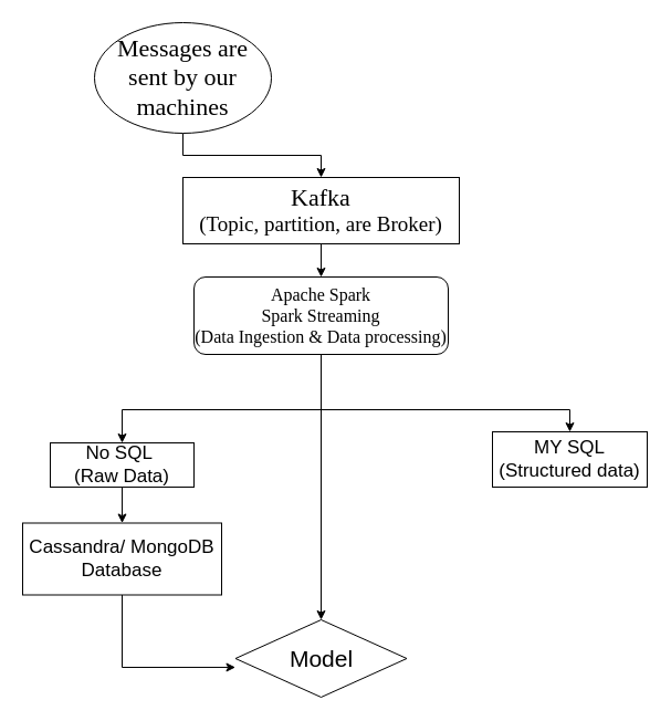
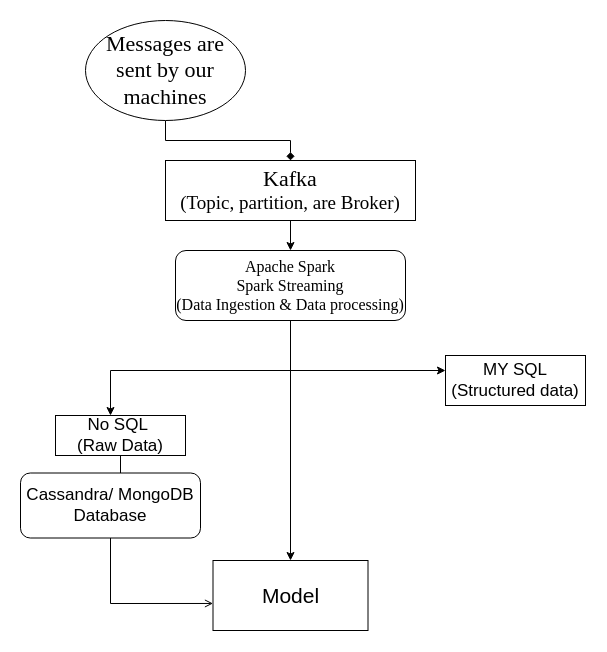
  <mxCell id="0" />
  <mxCell id="1" parent="0" />
  <mxCell id="2" style="edgeStyle=orthogonalEdgeStyle;rounded=0;orthogonalLoop=1;jettySize=auto;html=1;" edge="1" parent="1" source="5" target="11"><mxGeometry relative="1" as="geometry"><Array as="points"><mxPoint x="290" y="370" /><mxPoint x="110" y="370" /></Array></mxGeometry></mxCell>
  <mxCell id="3" style="edgeStyle=orthogonalEdgeStyle;rounded=0;orthogonalLoop=1;jettySize=auto;html=1;" edge="1" parent="1" source="5" target="12"><mxGeometry relative="1" as="geometry"><mxPoint x="615" y="370" as="targetPoint" /><Array as="points"><mxPoint x="290" y="370" /><mxPoint x="515" y="370" /></Array></mxGeometry></mxCell>
  <mxCell id="4" style="edgeStyle=orthogonalEdgeStyle;rounded=0;orthogonalLoop=1;jettySize=auto;html=1;exitX=0.5;exitY=1;exitDx=0;exitDy=0;" edge="1" parent="1" source="5" target="15"><mxGeometry relative="1" as="geometry" /></mxCell>
  <mxCell id="5" value="&lt;font face=&quot;Times New Roman&quot;&gt;&lt;span style=&quot;font-size: 16px&quot;&gt;Apache Spark&lt;br&gt;Spark Streaming&lt;br&gt;(Data Ingestion &amp;amp; Data processing)&lt;br&gt;&lt;/span&gt;&lt;/font&gt;" style="rounded=1;whiteSpace=wrap;html=1;fontSize=12;glass=0;strokeWidth=1;shadow=0;" parent="1" vertex="1"><mxGeometry x="175" y="250" width="230" height="70" as="geometry" /></mxCell>
- <mxCell id="6" style="edgeStyle=orthogonalEdgeStyle;rounded=0;orthogonalLoop=1;jettySize=auto;html=1;entryX=0.5;entryY=0;entryDx=0;entryDy=0;" edge="1" parent="1" source="7" target="9"><mxGeometry relative="1" as="geometry" /></mxCell>
+ <mxCell id="6" style="edgeStyle=orthogonalEdgeStyle;rounded=0;orthogonalLoop=1;jettySize=auto;html=1;entryX=0.5;entryY=0;entryDx=0;entryDy=0;endArrow=diamond;" edge="1" parent="1" source="7" target="9"><mxGeometry relative="1" as="geometry" /></mxCell>
  <mxCell id="7" value="&lt;font face=&quot;Times New Roman&quot; style=&quot;font-size: 22px&quot;&gt;Messages are sent by our machines&lt;/font&gt;" style="ellipse;whiteSpace=wrap;html=1;" vertex="1" parent="1"><mxGeometry x="85" y="20" width="160" height="100" as="geometry" /></mxCell>
  <mxCell id="8" style="edgeStyle=orthogonalEdgeStyle;rounded=0;orthogonalLoop=1;jettySize=auto;html=1;" edge="1" parent="1" source="9" target="5"><mxGeometry relative="1" as="geometry" /></mxCell>
  <mxCell id="9" value="&lt;font face=&quot;Times New Roman&quot;&gt;&lt;font style=&quot;font-size: 22px&quot;&gt;Kafka&lt;/font&gt;&lt;br&gt;&lt;span style=&quot;font-size: 19px&quot;&gt;(Topic, partition, are Broker)&lt;/span&gt;&lt;br&gt;&lt;/font&gt;" style="rounded=0;whiteSpace=wrap;html=1;" vertex="1" parent="1"><mxGeometry x="165" y="160" width="250" height="60" as="geometry" /></mxCell>
  <mxCell id="10" style="edgeStyle=orthogonalEdgeStyle;rounded=0;orthogonalLoop=1;jettySize=auto;html=1;entryX=0.5;entryY=0;entryDx=0;entryDy=0;" edge="1" parent="1" source="11" target="14"><mxGeometry relative="1" as="geometry" /></mxCell>
- <mxCell id="11" value="&lt;font style=&quot;font-size: 17px&quot;&gt;No SQL&amp;nbsp;&lt;br&gt;(Raw Data)&lt;br&gt;&lt;/font&gt;" style="rounded=0;whiteSpace=wrap;html=1;" vertex="1" parent="1"><mxGeometry x="45" y="400" width="130" height="40" as="geometry" /></mxCell>
- <mxCell id="12" value="&lt;font style=&quot;font-size: 17px&quot;&gt;MY SQL&lt;br&gt;(Structured data)&lt;br&gt;&lt;/font&gt;" style="rounded=0;whiteSpace=wrap;html=1;" vertex="1" parent="1"><mxGeometry x="445" y="390" width="140" height="50" as="geometry" /></mxCell>
- <mxCell id="13" style="edgeStyle=orthogonalEdgeStyle;rounded=0;orthogonalLoop=1;jettySize=auto;html=1;entryX=0;entryY=0.614;entryDx=0;entryDy=0;entryPerimeter=0;exitX=0.5;exitY=1;exitDx=0;exitDy=0;" edge="1" parent="1" source="14" target="15"><mxGeometry relative="1" as="geometry" /></mxCell>
- <mxCell id="14" value="&lt;font style=&quot;font-size: 17px&quot;&gt;Cassandra/ MongoDB&lt;br&gt;Database&lt;br&gt;&lt;/font&gt;" style="rounded=0;whiteSpace=wrap;html=1;" vertex="1" parent="1"><mxGeometry x="20" y="472.5" width="180" height="65" as="geometry" /></mxCell>
- <mxCell id="15" value="&lt;font style=&quot;font-size: 21px&quot;&gt;Model&lt;/font&gt;" style="rhombus;whiteSpace=wrap;html=1;" vertex="1" parent="1"><mxGeometry x="212.5" y="560" width="155" height="70" as="geometry" /></mxCell>
+ <mxCell id="11" value="&lt;font style=&quot;font-size: 17px&quot;&gt;No SQL&amp;nbsp;&lt;br&gt;(Raw Data)&lt;br&gt;&lt;/font&gt;" style="rounded=0;whiteSpace=wrap;html=1;" vertex="1" parent="1"><mxGeometry x="55" y="415" width="130" height="40" as="geometry" /></mxCell>
+ <mxCell id="12" value="&lt;font style=&quot;font-size: 17px&quot;&gt;MY SQL&lt;br&gt;(Structured data)&lt;br&gt;&lt;/font&gt;" style="rounded=0;whiteSpace=wrap;html=1;" vertex="1" parent="1"><mxGeometry x="445" y="355" width="140" height="50" as="geometry" /></mxCell>
+ <mxCell id="13" style="edgeStyle=orthogonalEdgeStyle;rounded=0;orthogonalLoop=1;jettySize=auto;html=1;entryX=0;entryY=0.614;entryDx=0;entryDy=0;entryPerimeter=0;exitX=0.5;exitY=1;exitDx=0;exitDy=0;endArrow=open;" edge="1" parent="1" source="14" target="15"><mxGeometry relative="1" as="geometry" /></mxCell>
+ <mxCell id="14" value="&lt;font style=&quot;font-size: 17px&quot;&gt;Cassandra/ MongoDB&lt;br&gt;Database&lt;br&gt;&lt;/font&gt;" style="whiteSpace=wrap;html=1;rounded=1;" vertex="1" parent="1"><mxGeometry x="20" y="472.5" width="180" height="65" as="geometry" /></mxCell>
+ <mxCell id="15" value="&lt;font style=&quot;font-size: 21px&quot;&gt;Model&lt;/font&gt;" style="rounded=0;whiteSpace=wrap;html=1;" vertex="1" parent="1"><mxGeometry x="212.5" y="560" width="155" height="70" as="geometry" /></mxCell>
